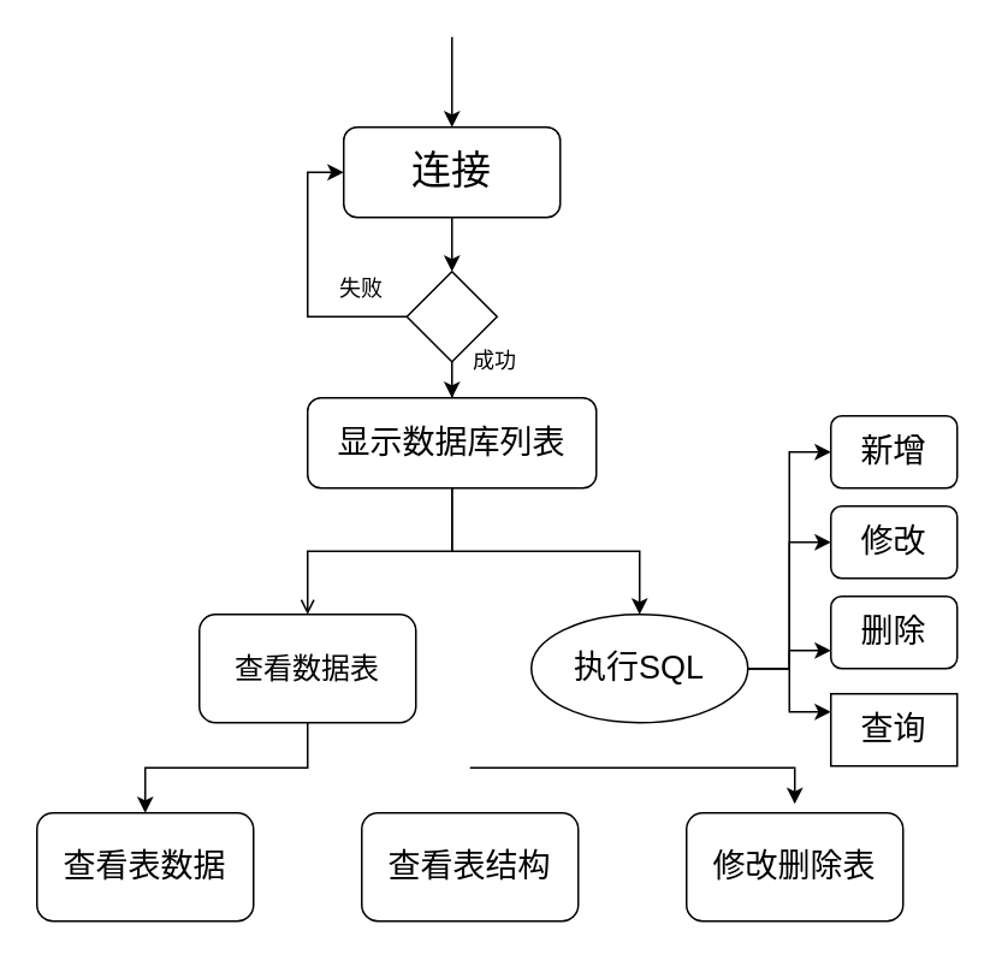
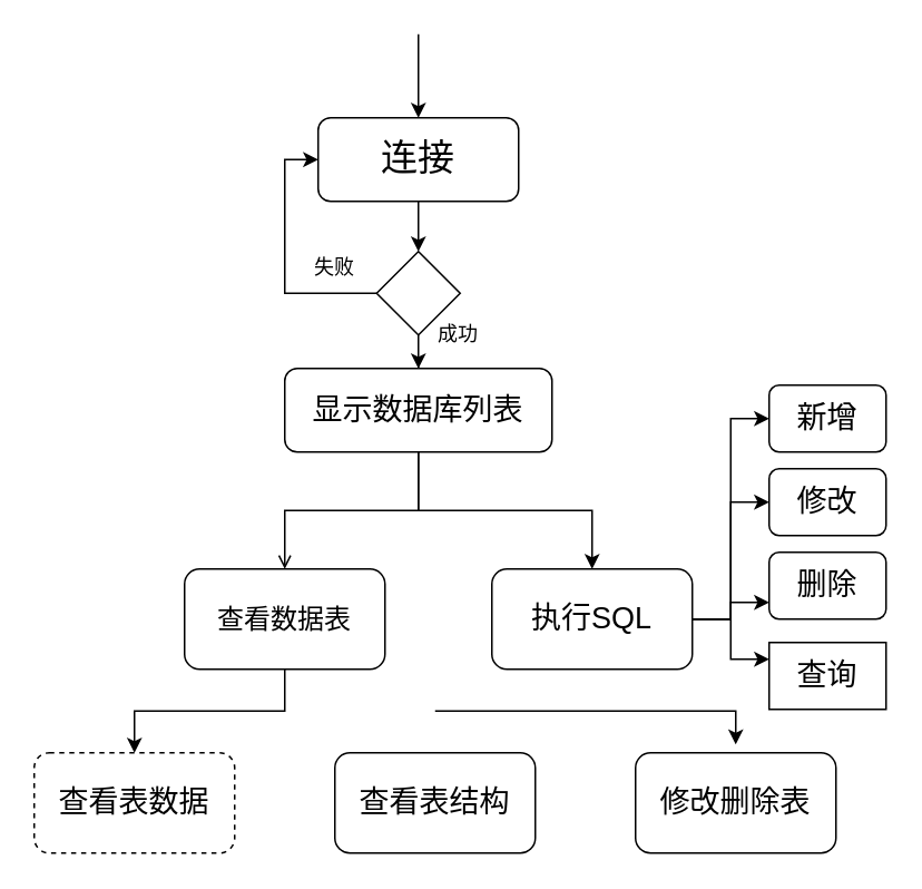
  <mxCell id="0" />
  <mxCell id="1" parent="0" />
  <mxCell id="2" value="" style="edgeStyle=orthogonalEdgeStyle;rounded=0;orthogonalLoop=1;jettySize=auto;html=1;" edge="1" parent="1" source="3" target="21"><mxGeometry relative="1" as="geometry" /></mxCell>
  <mxCell id="3" value="&lt;font style=&quot;font-size: 22px&quot;&gt;连接&lt;/font&gt;" style="rounded=1;whiteSpace=wrap;html=1;" vertex="1" parent="1"><mxGeometry x="190" y="70" width="120" height="50" as="geometry" /></mxCell>
  <mxCell id="4" style="edgeStyle=orthogonalEdgeStyle;rounded=0;orthogonalLoop=1;jettySize=auto;html=1;entryX=0.5;entryY=0;entryDx=0;entryDy=0;endArrow=open;" edge="1" parent="1" source="6" target="9"><mxGeometry relative="1" as="geometry" /></mxCell>
  <mxCell id="5" style="edgeStyle=orthogonalEdgeStyle;rounded=0;orthogonalLoop=1;jettySize=auto;html=1;entryX=0.5;entryY=0;entryDx=0;entryDy=0;" edge="1" parent="1" source="6" target="17"><mxGeometry relative="1" as="geometry" /></mxCell>
  <mxCell id="6" value="&lt;font style=&quot;font-size: 18px&quot;&gt;显示数据库列表&lt;/font&gt;" style="rounded=1;whiteSpace=wrap;html=1;" vertex="1" parent="1"><mxGeometry x="170" y="220" width="160" height="50" as="geometry" /></mxCell>
  <mxCell id="7" style="edgeStyle=orthogonalEdgeStyle;rounded=0;orthogonalLoop=1;jettySize=auto;html=1;entryX=0.5;entryY=0;entryDx=0;entryDy=0;" edge="1" parent="1" source="9" target="11"><mxGeometry relative="1" as="geometry" /></mxCell>
  <mxCell id="8" style="edgeStyle=orthogonalEdgeStyle;rounded=0;orthogonalLoop=1;jettySize=auto;html=1;entryX=0.5;entryY=0;entryDx=0;entryDy=0;" edge="1" parent="1"><mxGeometry relative="1" as="geometry"><mxPoint x="260" y="425" as="sourcePoint" /><mxPoint x="440" y="445" as="targetPoint" /><Array as="points"><mxPoint x="440" y="425" /></Array></mxGeometry></mxCell>
  <mxCell id="9" value="&lt;font style=&quot;font-size: 16px&quot;&gt;查看数据表&lt;/font&gt;" style="rounded=1;whiteSpace=wrap;html=1;" vertex="1" parent="1"><mxGeometry x="110" y="340" width="120" height="60" as="geometry" /></mxCell>
  <mxCell id="10" value="&lt;font style=&quot;font-size: 18px&quot;&gt;查看表结构&lt;/font&gt;" style="rounded=1;whiteSpace=wrap;html=1;" vertex="1" parent="1"><mxGeometry x="200" y="450" width="120" height="60" as="geometry" /></mxCell>
- <mxCell id="11" value="&lt;font style=&quot;font-size: 18px&quot;&gt;查看表数据&lt;/font&gt;" style="rounded=1;whiteSpace=wrap;html=1;" vertex="1" parent="1"><mxGeometry x="20" y="450" width="120" height="60" as="geometry" /></mxCell>
+ <mxCell id="11" value="&lt;font style=&quot;font-size: 18px&quot;&gt;查看表数据&lt;/font&gt;" style="rounded=1;whiteSpace=wrap;html=1;dashed=1;" vertex="1" parent="1"><mxGeometry x="20" y="450" width="120" height="60" as="geometry" /></mxCell>
  <mxCell id="12" value="&lt;font style=&quot;font-size: 18px&quot;&gt;修改删除表&lt;/font&gt;" style="rounded=1;whiteSpace=wrap;html=1;" vertex="1" parent="1"><mxGeometry x="380" y="450" width="120" height="60" as="geometry" /></mxCell>
  <mxCell id="13" style="edgeStyle=orthogonalEdgeStyle;rounded=0;orthogonalLoop=1;jettySize=auto;html=1;entryX=0;entryY=0.75;entryDx=0;entryDy=0;" edge="1" parent="1" source="17" target="26"><mxGeometry relative="1" as="geometry" /></mxCell>
  <mxCell id="14" style="edgeStyle=orthogonalEdgeStyle;rounded=0;orthogonalLoop=1;jettySize=auto;html=1;entryX=0;entryY=0.25;entryDx=0;entryDy=0;" edge="1" parent="1" source="17" target="27"><mxGeometry relative="1" as="geometry" /></mxCell>
  <mxCell id="15" style="edgeStyle=orthogonalEdgeStyle;rounded=0;orthogonalLoop=1;jettySize=auto;html=1;entryX=0;entryY=0.5;entryDx=0;entryDy=0;" edge="1" parent="1" source="17" target="25"><mxGeometry relative="1" as="geometry" /></mxCell>
  <mxCell id="16" style="edgeStyle=orthogonalEdgeStyle;rounded=0;orthogonalLoop=1;jettySize=auto;html=1;entryX=0;entryY=0.5;entryDx=0;entryDy=0;" edge="1" parent="1" source="17" target="24"><mxGeometry relative="1" as="geometry" /></mxCell>
- <mxCell id="17" value="&lt;font style=&quot;font-size: 18px&quot;&gt;执行SQL&lt;/font&gt;" style="ellipse;whiteSpace=wrap;html=1;" vertex="1" parent="1"><mxGeometry x="294" y="340" width="120" height="60" as="geometry" /></mxCell>
+ <mxCell id="17" value="&lt;font style=&quot;font-size: 18px&quot;&gt;执行SQL&lt;/font&gt;" style="rounded=1;whiteSpace=wrap;html=1;" vertex="1" parent="1"><mxGeometry x="294" y="340" width="120" height="60" as="geometry" /></mxCell>
  <mxCell id="18" value="" style="endArrow=classic;html=1;entryX=0.5;entryY=0;entryDx=0;entryDy=0;" edge="1" parent="1" target="3"><mxGeometry width="50" height="50" relative="1" as="geometry"><mxPoint x="250" y="20" as="sourcePoint" /><mxPoint x="285" y="-20" as="targetPoint" /></mxGeometry></mxCell>
  <mxCell id="19" style="edgeStyle=orthogonalEdgeStyle;rounded=0;orthogonalLoop=1;jettySize=auto;html=1;entryX=0;entryY=0.5;entryDx=0;entryDy=0;" edge="1" parent="1" source="21" target="3"><mxGeometry relative="1" as="geometry"><mxPoint x="150" y="100" as="targetPoint" /><Array as="points"><mxPoint x="170" y="175" /><mxPoint x="170" y="95" /></Array></mxGeometry></mxCell>
  <mxCell id="20" value="" style="edgeStyle=orthogonalEdgeStyle;rounded=0;orthogonalLoop=1;jettySize=auto;html=1;" edge="1" parent="1" source="21" target="6"><mxGeometry relative="1" as="geometry" /></mxCell>
  <mxCell id="21" value="" style="rhombus;whiteSpace=wrap;html=1;" vertex="1" parent="1"><mxGeometry x="225" y="150" width="50" height="50" as="geometry" /></mxCell>
  <mxCell id="22" value="失败" style="text;html=1;strokeColor=none;fillColor=none;align=center;verticalAlign=middle;whiteSpace=wrap;rounded=0;" vertex="1" parent="1"><mxGeometry x="180" y="150" width="40" height="20" as="geometry" /></mxCell>
  <mxCell id="23" value="成功" style="text;html=1;strokeColor=none;fillColor=none;align=center;verticalAlign=middle;whiteSpace=wrap;rounded=0;" vertex="1" parent="1"><mxGeometry x="254" y="190" width="40" height="20" as="geometry" /></mxCell>
  <mxCell id="24" value="&lt;font style=&quot;font-size: 18px&quot;&gt;新增&lt;/font&gt;" style="rounded=1;whiteSpace=wrap;html=1;" vertex="1" parent="1"><mxGeometry x="460" y="230" width="70" height="40" as="geometry" /></mxCell>
  <mxCell id="25" value="&lt;font style=&quot;font-size: 18px&quot;&gt;修改&lt;/font&gt;" style="rounded=1;whiteSpace=wrap;html=1;" vertex="1" parent="1"><mxGeometry x="460" y="280" width="70" height="40" as="geometry" /></mxCell>
  <mxCell id="26" value="&lt;font style=&quot;font-size: 18px&quot;&gt;删除&lt;/font&gt;" style="rounded=1;whiteSpace=wrap;html=1;" vertex="1" parent="1"><mxGeometry x="460" y="330" width="70" height="40" as="geometry" /></mxCell>
  <mxCell id="27" value="&lt;font style=&quot;font-size: 18px&quot;&gt;查询&lt;/font&gt;" style="whiteSpace=wrap;html=1;rounded=0;" vertex="1" parent="1"><mxGeometry x="460" y="384" width="70" height="40" as="geometry" /></mxCell>
